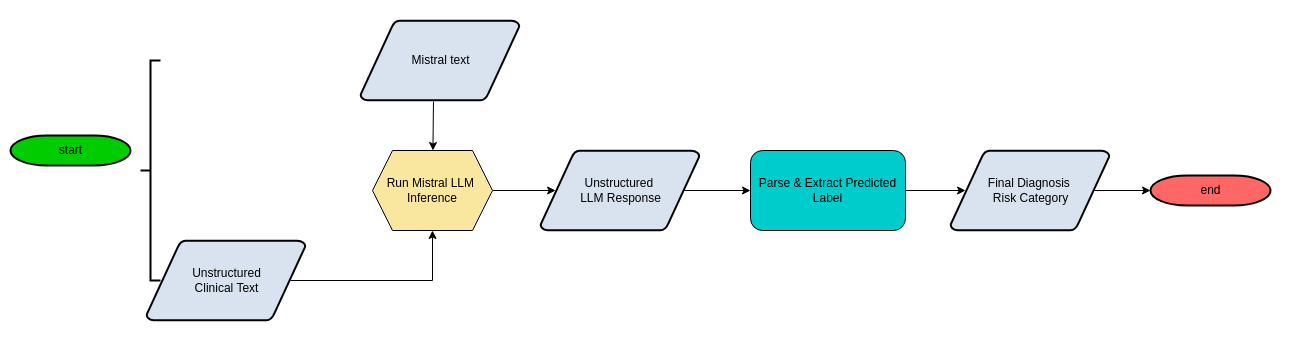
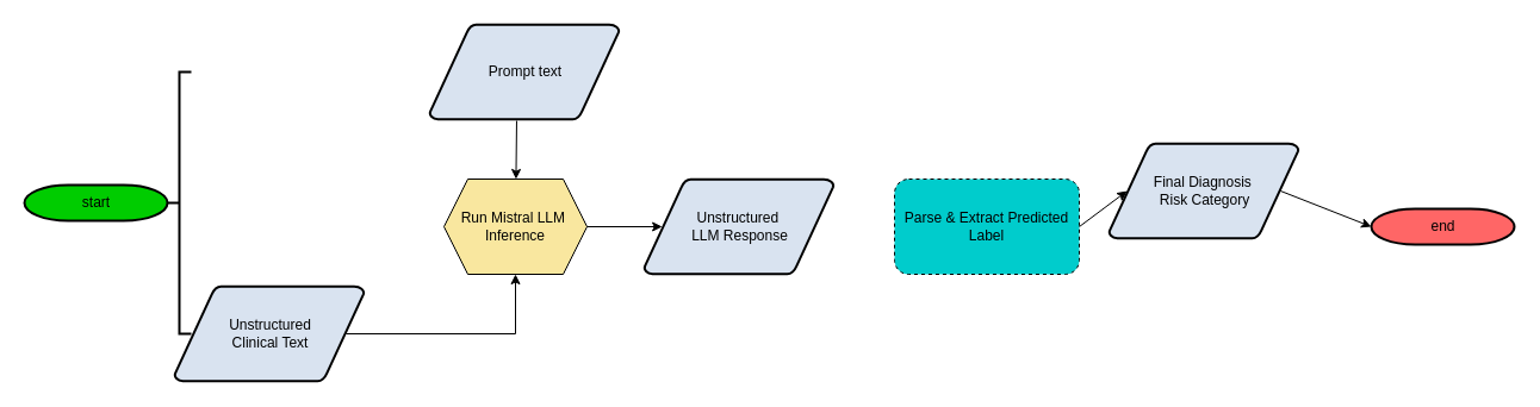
  <mxCell id="0" />
  <mxCell id="1" parent="0" />
- <mxCell id="2" value="start" style="shape=mxgraph.flowchart.terminator;strokeWidth=2;gradientColor=none;gradientDirection=north;fontStyle=0;html=1;fillColor=light-dark(#00CC00,var(--ge-dark-color, #121212));" parent="1" vertex="1"><mxGeometry x="10" y="135" width="120" height="30" as="geometry" /></mxCell>
+ <mxCell id="2" value="start" style="shape=mxgraph.flowchart.terminator;strokeWidth=2;gradientColor=none;gradientDirection=north;fontStyle=0;html=1;fillColor=light-dark(#00CC00,var(--ge-dark-color, #121212));" parent="1" vertex="1"><mxGeometry x="20" y="155" width="120" height="30" as="geometry" /></mxCell>
  <mxCell id="3" value="Unstructured&lt;div&gt;Clinical Text&lt;/div&gt;" style="shape=mxgraph.flowchart.data;strokeWidth=2;gradientColor=none;gradientDirection=north;fontStyle=0;html=1;fillColor=light-dark(#D9E3F0,var(--ge-dark-color, #121212));" parent="1" vertex="1"><mxGeometry x="146" y="240" width="159" height="80" as="geometry" /></mxCell>
  <mxCell id="4" value="end" style="shape=mxgraph.flowchart.terminator;strokeWidth=2;gradientColor=none;gradientDirection=north;fontStyle=0;html=1;fillColor=light-dark(#FF6666,var(--ge-dark-color, #121212));" parent="1" vertex="1"><mxGeometry x="1150" y="175" width="120" height="30" as="geometry" /></mxCell>
- <mxCell id="5" value="Mistral text" style="shape=mxgraph.flowchart.data;strokeWidth=2;gradientColor=none;gradientDirection=north;fontStyle=0;html=1;fillColor=light-dark(#D9E3F0,var(--ge-dark-color, #121212));" vertex="1" parent="1"><mxGeometry x="360" y="20" width="159" height="80" as="geometry" /></mxCell>
+ <mxCell id="5" value="Prompt text" style="shape=mxgraph.flowchart.data;strokeWidth=2;gradientColor=none;gradientDirection=north;fontStyle=0;html=1;fillColor=light-dark(#D9E3F0,var(--ge-dark-color, #121212));" vertex="1" parent="1"><mxGeometry x="360" y="20" width="159" height="80" as="geometry" /></mxCell>
  <mxCell id="6" value="Run Mistral LLM&amp;nbsp;&lt;div&gt;Inference&lt;/div&gt;" style="shape=hexagon;perimeter=hexagonPerimeter2;whiteSpace=wrap;html=1;fixedSize=1;fillColor=light-dark(#F9E79F,var(--ge-dark-color, #121212));" vertex="1" parent="1"><mxGeometry x="372" y="150" width="120" height="80" as="geometry" /></mxCell>
  <mxCell id="7" value="Unstructured&amp;nbsp;&lt;div&gt;LLM Response&lt;/div&gt;" style="shape=mxgraph.flowchart.data;strokeWidth=2;gradientColor=none;gradientDirection=north;fontStyle=0;html=1;fillColor=light-dark(#D9E3F0,var(--ge-dark-color, #121212));" vertex="1" parent="1"><mxGeometry x="540" y="150" width="159" height="80" as="geometry" /></mxCell>
- <mxCell id="8" value="Parse &amp;amp; Extract Predicted Label" style="rounded=1;whiteSpace=wrap;html=1;fillColor=light-dark(#00CCCC,var(--ge-dark-color, #121212));" vertex="1" parent="1"><mxGeometry x="750" y="150" width="155" height="80" as="geometry" /></mxCell>
- <mxCell id="9" value="Final Diagnosis&amp;nbsp;&lt;div&gt;Risk Category&lt;/div&gt;" style="shape=mxgraph.flowchart.data;strokeWidth=2;gradientColor=none;gradientDirection=north;fontStyle=0;html=1;fillColor=light-dark(#D9E3F0,var(--ge-dark-color, #121212));" vertex="1" parent="1"><mxGeometry x="950" y="150" width="159" height="80" as="geometry" /></mxCell>
+ <mxCell id="8" value="Parse &amp;amp; Extract Predicted Label" style="rounded=1;whiteSpace=wrap;html=1;fillColor=light-dark(#00CCCC,var(--ge-dark-color, #121212));dashed=1;" vertex="1" parent="1"><mxGeometry x="750" y="150" width="155" height="80" as="geometry" /></mxCell>
+ <mxCell id="9" value="Final Diagnosis&amp;nbsp;&lt;div&gt;Risk Category&lt;/div&gt;" style="shape=mxgraph.flowchart.data;strokeWidth=2;gradientColor=none;gradientDirection=north;fontStyle=0;html=1;fillColor=light-dark(#D9E3F0,var(--ge-dark-color, #121212));" vertex="1" parent="1"><mxGeometry x="930" y="120" width="159" height="80" as="geometry" /></mxCell>
  <mxCell id="10" value="" style="strokeWidth=2;html=1;shape=mxgraph.flowchart.annotation_2;align=left;labelPosition=right;pointerEvents=1;" vertex="1" parent="1"><mxGeometry x="140" y="60" width="20" height="220" as="geometry" /></mxCell>
  <mxCell id="11" value="" style="endArrow=classic;html=1;rounded=0;exitX=0.459;exitY=1.013;exitDx=0;exitDy=0;exitPerimeter=0;" edge="1" parent="1" source="5" target="6"><mxGeometry width="50" height="50" relative="1" as="geometry"><mxPoint x="560" y="490" as="sourcePoint" /><mxPoint x="610" y="440" as="targetPoint" /></mxGeometry></mxCell>
  <mxCell id="12" value="" style="endArrow=classic;html=1;rounded=0;entryX=0.5;entryY=1;entryDx=0;entryDy=0;exitX=0.905;exitY=0.5;exitDx=0;exitDy=0;exitPerimeter=0;" edge="1" parent="1" source="3" target="6"><mxGeometry width="50" height="50" relative="1" as="geometry"><mxPoint x="560" y="490" as="sourcePoint" /><mxPoint x="610" y="440" as="targetPoint" /><Array as="points"><mxPoint x="432" y="280" /></Array></mxGeometry></mxCell>
  <mxCell id="13" value="" style="endArrow=classic;html=1;rounded=0;exitX=1;exitY=0.5;exitDx=0;exitDy=0;entryX=0.095;entryY=0.5;entryDx=0;entryDy=0;entryPerimeter=0;" edge="1" parent="1" source="6" target="7"><mxGeometry width="50" height="50" relative="1" as="geometry"><mxPoint x="560" y="490" as="sourcePoint" /><mxPoint x="610" y="440" as="targetPoint" /></mxGeometry></mxCell>
  <mxCell id="14" value="" style="endArrow=classic;html=1;rounded=0;exitX=0.905;exitY=0.5;exitDx=0;exitDy=0;entryX=0;entryY=0.5;entryDx=0;entryDy=0;entryPerimeter=0;exitPerimeter=0;" edge="1" parent="1" source="9" target="4"><mxGeometry width="50" height="50" relative="1" as="geometry"><mxPoint x="502" y="200" as="sourcePoint" /><mxPoint x="565" y="200" as="targetPoint" /></mxGeometry></mxCell>
  <mxCell id="15" value="" style="endArrow=classic;html=1;rounded=0;exitX=1;exitY=0.5;exitDx=0;exitDy=0;entryX=0.095;entryY=0.5;entryDx=0;entryDy=0;entryPerimeter=0;" edge="1" parent="1" source="8" target="9"><mxGeometry width="50" height="50" relative="1" as="geometry"><mxPoint x="910" y="270" as="sourcePoint" /><mxPoint x="973" y="270" as="targetPoint" /></mxGeometry></mxCell>
- <mxCell id="16" value="" style="endArrow=classic;html=1;rounded=0;exitX=0.905;exitY=0.5;exitDx=0;exitDy=0;entryX=0;entryY=0.5;entryDx=0;entryDy=0;exitPerimeter=0;" edge="1" parent="1" source="7" target="8"><mxGeometry width="50" height="50" relative="1" as="geometry"><mxPoint x="680" y="200" as="sourcePoint" /><mxPoint x="743" y="200" as="targetPoint" /></mxGeometry></mxCell>
